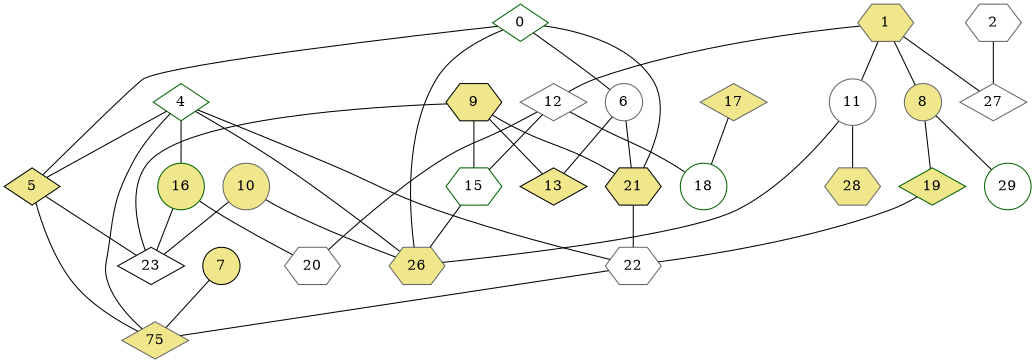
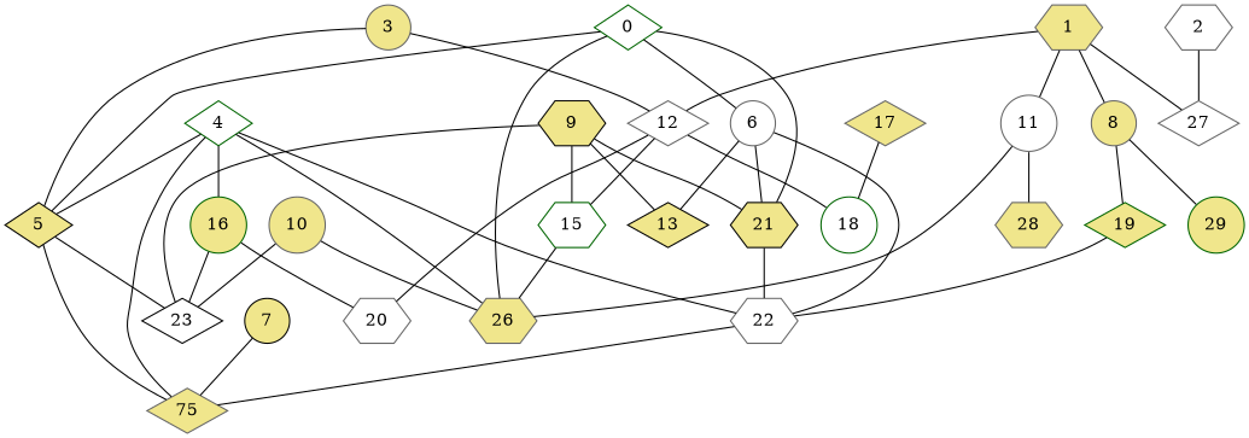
  graph {
    node [color=gray40 fillcolor=khaki shape=diamond style=filled]
    0 [color=darkgreen fillcolor=white]
    5 [color=black]
    6 [fillcolor=white shape=circle]
    21 [color=black shape=hexagon]
    26 [shape=hexagon]
    n6 [label=75]
    23 [color=black fillcolor=white]
    22 [fillcolor=white shape=hexagon]
    13 [color=black]
    1 [shape=hexagon]
    8 [shape=circle]
    11 [fillcolor=white shape=circle]
    12 [fillcolor=white]
    27 [fillcolor=white]
    19 [color=darkgreen]
-   29 [color=darkgreen fillcolor=white shape=circle]
+   29 [color=darkgreen shape=circle]
    28 [shape=hexagon]
    15 [color=darkgreen fillcolor=white shape=hexagon]
    18 [color=darkgreen fillcolor=white shape=circle]
    20 [fillcolor=white shape=hexagon]
    2 [fillcolor=white shape=hexagon]
+   3 [shape=circle]
    4 [color=darkgreen fillcolor=white]
    16 [color=darkgreen shape=circle]
    7 [color=black shape=circle]
    9 [color=black shape=hexagon]
    10 [shape=circle]
    17
    0 -- 5
    0 -- 6
    0 -- 21
    0 -- 26
    5 -- n6
    5 -- 23
    6 -- 21
+   6 -- 22
    6 -- 13
    21 -- 22
    22 -- n6
    1 -- 8
    1 -- 11
    1 -- 12
    1 -- 27
    8 -- 19
    8 -- 29
    11 -- 26
    11 -- 28
    12 -- 15
    12 -- 18
    12 -- 20
    19 -- 22
    15 -- 26
    2 -- 27
+   3 -- 5
+   3 -- 12
    4 -- 5
    4 -- 26
    4 -- n6
    4 -- 22
    4 -- 16
    16 -- 23
    16 -- 20
    7 -- n6
    9 -- 21
    9 -- 23
    9 -- 13
    9 -- 15
    10 -- 26
    10 -- 23
    17 -- 18
  }
